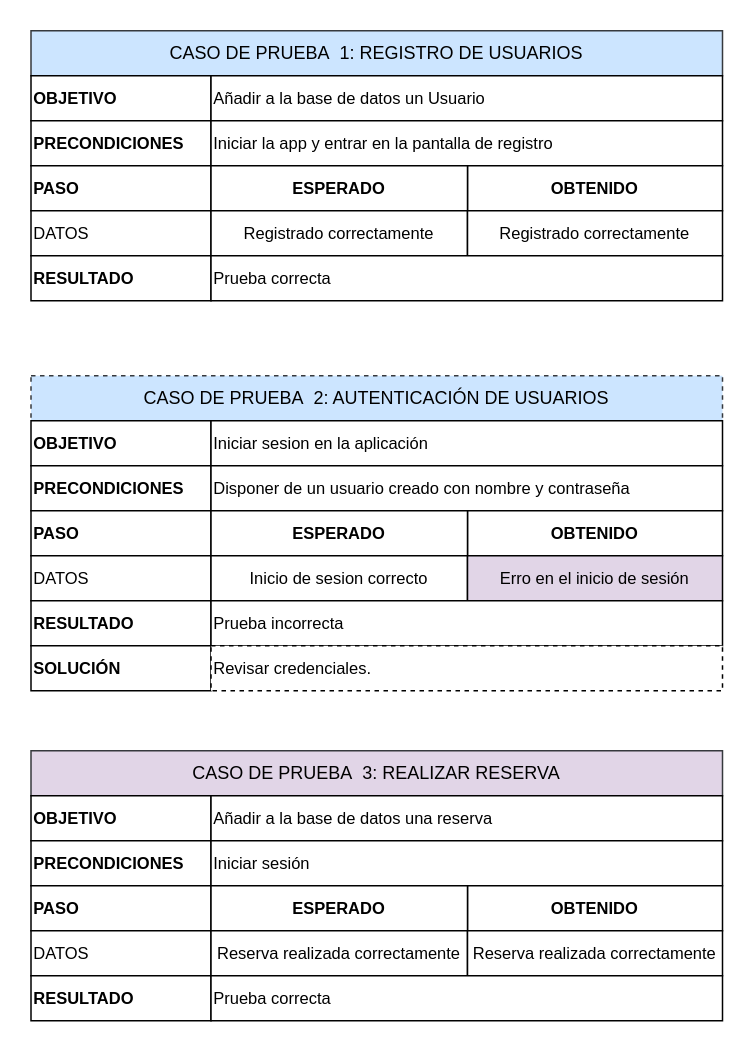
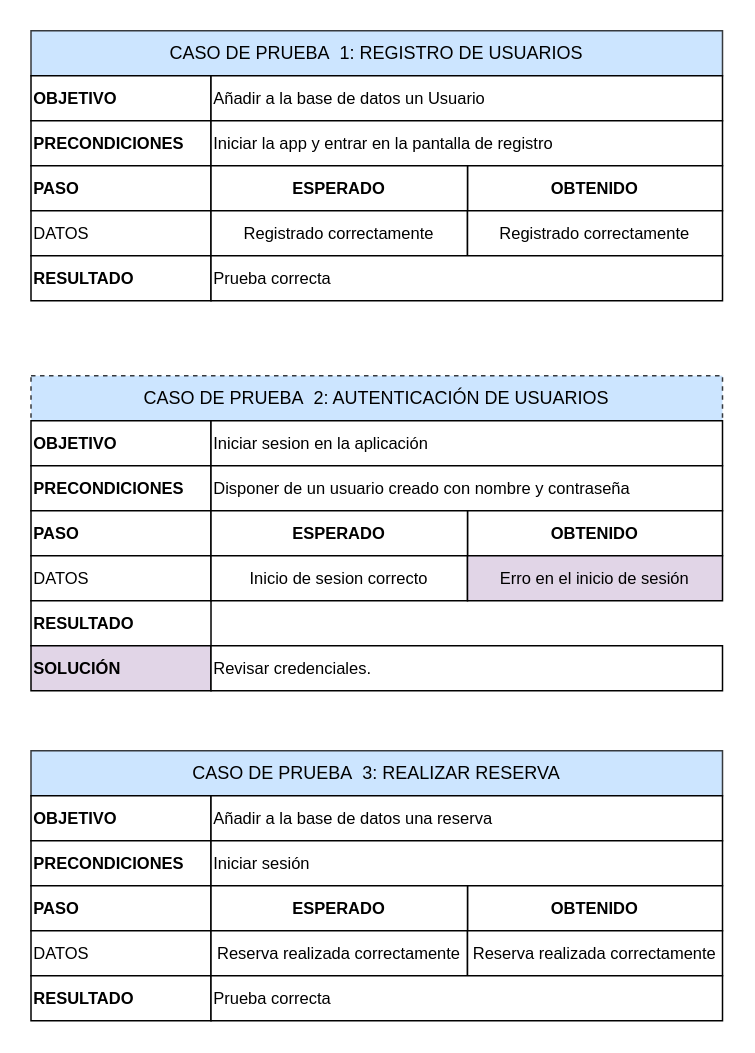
  <mxCell id="0" />
  <mxCell id="1" parent="0" />
  <mxCell id="2" value="CASO DE PRUEBA&amp;nbsp; 1: REGISTRO DE USUARIOS" style="rounded=0;whiteSpace=wrap;html=1;fillColor=#cce5ff;strokeColor=#36393d;" vertex="1" parent="1"><mxGeometry x="20" y="20" width="461" height="30" as="geometry" /></mxCell>
  <mxCell id="3" value="&lt;font style=&quot;font-size: 11px;&quot;&gt;&lt;b&gt;OBJETIVO&lt;/b&gt;&lt;/font&gt;" style="rounded=0;whiteSpace=wrap;html=1;align=left;" vertex="1" parent="1"><mxGeometry x="20" y="50" width="120" height="30" as="geometry" /></mxCell>
  <mxCell id="4" value="&lt;font style=&quot;font-size: 11px;&quot;&gt;Añadir a la base de datos un Usuario&lt;/font&gt;" style="rounded=0;whiteSpace=wrap;html=1;align=left;" vertex="1" parent="1"><mxGeometry x="140" y="50" width="341" height="30" as="geometry" /></mxCell>
  <mxCell id="5" value="&lt;font style=&quot;font-size: 11px;&quot;&gt;&lt;b&gt;PRECONDICIONES&lt;/b&gt;&lt;/font&gt;" style="rounded=0;whiteSpace=wrap;html=1;align=left;" vertex="1" parent="1"><mxGeometry x="20" y="80" width="120" height="30" as="geometry" /></mxCell>
  <mxCell id="6" value="&lt;span style=&quot;font-size: 11px;&quot;&gt;Iniciar la app y entrar en la pantalla de registro&lt;/span&gt;" style="rounded=0;whiteSpace=wrap;html=1;align=left;" vertex="1" parent="1"><mxGeometry x="140" y="80" width="341" height="30" as="geometry" /></mxCell>
  <mxCell id="7" value="&lt;font style=&quot;font-size: 11px;&quot;&gt;&lt;b&gt;PASO&lt;/b&gt;&lt;/font&gt;" style="rounded=0;whiteSpace=wrap;html=1;align=left;" vertex="1" parent="1"><mxGeometry x="20" y="110" width="120" height="30" as="geometry" /></mxCell>
  <mxCell id="8" value="&lt;span style=&quot;font-size: 11px;&quot;&gt;DATOS&lt;/span&gt;" style="rounded=0;whiteSpace=wrap;html=1;align=left;" vertex="1" parent="1"><mxGeometry x="20" y="140" width="120" height="30" as="geometry" /></mxCell>
  <mxCell id="9" value="&lt;span style=&quot;font-size: 11px;&quot;&gt;&lt;b&gt;RESULTADO&lt;/b&gt;&lt;/span&gt;" style="rounded=0;whiteSpace=wrap;html=1;align=left;" vertex="1" parent="1"><mxGeometry x="20" y="170" width="120" height="30" as="geometry" /></mxCell>
  <mxCell id="10" value="&lt;span style=&quot;font-size: 11px;&quot;&gt;&lt;b&gt;OBTENIDO&lt;/b&gt;&lt;/span&gt;" style="rounded=0;whiteSpace=wrap;html=1;" vertex="1" parent="1"><mxGeometry x="311" y="110" width="170" height="30" as="geometry" /></mxCell>
  <mxCell id="11" value="&lt;span style=&quot;font-size: 11px;&quot;&gt;&lt;b&gt;ESPERADO&lt;/b&gt;&lt;/span&gt;" style="rounded=0;whiteSpace=wrap;html=1;" vertex="1" parent="1"><mxGeometry x="140" y="110" width="171" height="30" as="geometry" /></mxCell>
  <mxCell id="12" value="&lt;span style=&quot;font-size: 11px;&quot;&gt;Registrado correctamente&lt;/span&gt;" style="rounded=0;whiteSpace=wrap;html=1;" vertex="1" parent="1"><mxGeometry x="140" y="140" width="171" height="30" as="geometry" /></mxCell>
  <mxCell id="13" value="&lt;span style=&quot;font-size: 11px;&quot;&gt;Registrado correctamente&lt;/span&gt;" style="rounded=0;whiteSpace=wrap;html=1;" vertex="1" parent="1"><mxGeometry x="311" y="140" width="170" height="30" as="geometry" /></mxCell>
  <mxCell id="14" value="&lt;span style=&quot;font-size: 11px;&quot;&gt;Prueba correcta&lt;/span&gt;" style="rounded=0;whiteSpace=wrap;html=1;align=left;" vertex="1" parent="1"><mxGeometry x="140" y="170" width="341" height="30" as="geometry" /></mxCell>
  <mxCell id="15" value="CASO DE PRUEBA&amp;nbsp; 2: AUTENTICACIÓN DE USUARIOS" style="rounded=0;whiteSpace=wrap;html=1;fillColor=#cce5ff;strokeColor=#36393d;dashed=1;" vertex="1" parent="1"><mxGeometry x="20" y="250" width="461" height="30" as="geometry" /></mxCell>
  <mxCell id="16" value="&lt;font style=&quot;font-size: 11px;&quot;&gt;&lt;b&gt;OBJETIVO&lt;/b&gt;&lt;/font&gt;" style="rounded=0;whiteSpace=wrap;html=1;align=left;" vertex="1" parent="1"><mxGeometry x="20" y="280" width="120" height="30" as="geometry" /></mxCell>
  <mxCell id="17" value="&lt;span style=&quot;font-size: 11px;&quot;&gt;Iniciar sesion en la aplicación&lt;/span&gt;" style="rounded=0;whiteSpace=wrap;html=1;align=left;" vertex="1" parent="1"><mxGeometry x="140" y="280" width="341" height="30" as="geometry" /></mxCell>
  <mxCell id="18" value="&lt;font style=&quot;font-size: 11px;&quot;&gt;&lt;b&gt;PRECONDICIONES&lt;/b&gt;&lt;/font&gt;" style="rounded=0;whiteSpace=wrap;html=1;align=left;" vertex="1" parent="1"><mxGeometry x="20" y="310" width="120" height="30" as="geometry" /></mxCell>
  <mxCell id="19" value="&lt;span style=&quot;font-size: 11px;&quot;&gt;Disponer de un usuario creado con nombre y contraseña&lt;/span&gt;" style="rounded=0;whiteSpace=wrap;html=1;align=left;" vertex="1" parent="1"><mxGeometry x="140" y="310" width="341" height="30" as="geometry" /></mxCell>
  <mxCell id="20" value="&lt;font style=&quot;font-size: 11px;&quot;&gt;&lt;b&gt;PASO&lt;/b&gt;&lt;/font&gt;" style="rounded=0;whiteSpace=wrap;html=1;align=left;" vertex="1" parent="1"><mxGeometry x="20" y="340" width="120" height="30" as="geometry" /></mxCell>
  <mxCell id="21" value="&lt;span style=&quot;font-size: 11px;&quot;&gt;DATOS&lt;/span&gt;" style="rounded=0;whiteSpace=wrap;html=1;align=left;" vertex="1" parent="1"><mxGeometry x="20" y="370" width="120" height="30" as="geometry" /></mxCell>
  <mxCell id="22" value="&lt;span style=&quot;font-size: 11px;&quot;&gt;&lt;b&gt;RESULTADO&lt;/b&gt;&lt;/span&gt;" style="rounded=0;whiteSpace=wrap;html=1;align=left;" vertex="1" parent="1"><mxGeometry x="20" y="400" width="120" height="30" as="geometry" /></mxCell>
  <mxCell id="23" value="&lt;span style=&quot;font-size: 11px;&quot;&gt;&lt;b&gt;OBTENIDO&lt;/b&gt;&lt;/span&gt;" style="rounded=0;whiteSpace=wrap;html=1;" vertex="1" parent="1"><mxGeometry x="311" y="340" width="170" height="30" as="geometry" /></mxCell>
  <mxCell id="24" value="&lt;span style=&quot;font-size: 11px;&quot;&gt;&lt;b&gt;ESPERADO&lt;/b&gt;&lt;/span&gt;" style="rounded=0;whiteSpace=wrap;html=1;" vertex="1" parent="1"><mxGeometry x="140" y="340" width="171" height="30" as="geometry" /></mxCell>
  <mxCell id="25" value="&lt;span style=&quot;font-size: 11px;&quot;&gt;Inicio de sesion correcto&lt;/span&gt;" style="rounded=0;whiteSpace=wrap;html=1;" vertex="1" parent="1"><mxGeometry x="140" y="370" width="171" height="30" as="geometry" /></mxCell>
  <mxCell id="26" value="&lt;span style=&quot;font-size: 11px;&quot;&gt;Erro en el inicio de sesión&lt;/span&gt;" style="rounded=0;whiteSpace=wrap;html=1;fillColor=#e1d5e7;" vertex="1" parent="1"><mxGeometry x="311" y="370" width="170" height="30" as="geometry" /></mxCell>
- <mxCell id="27" value="&lt;span style=&quot;font-size: 11px;&quot;&gt;Prueba incorrecta&lt;/span&gt;" style="rounded=0;whiteSpace=wrap;html=1;align=left;" vertex="1" parent="1"><mxGeometry x="140" y="400" width="341" height="30" as="geometry" /></mxCell>
- <mxCell id="28" value="&lt;span style=&quot;font-size: 11px;&quot;&gt;&lt;b&gt;SOLUCIÓN&lt;/b&gt;&lt;/span&gt;" style="rounded=0;whiteSpace=wrap;html=1;align=left;" vertex="1" parent="1"><mxGeometry x="20" y="430" width="120" height="30" as="geometry" /></mxCell>
- <mxCell id="29" value="&lt;span style=&quot;font-size: 11px;&quot;&gt;Revisar credenciales.&lt;/span&gt;" style="rounded=0;whiteSpace=wrap;html=1;align=left;dashed=1;" vertex="1" parent="1"><mxGeometry x="140" y="430" width="341" height="30" as="geometry" /></mxCell>
- <mxCell id="30" value="CASO DE PRUEBA&amp;nbsp; 3: REALIZAR RESERVA" style="rounded=0;whiteSpace=wrap;html=1;fillColor=#e1d5e7;strokeColor=#36393d;" vertex="1" parent="1"><mxGeometry x="20" y="500" width="461" height="30" as="geometry" /></mxCell>
+ <mxCell id="28" value="&lt;span style=&quot;font-size: 11px;&quot;&gt;&lt;b&gt;SOLUCIÓN&lt;/b&gt;&lt;/span&gt;" style="rounded=0;whiteSpace=wrap;html=1;align=left;fillColor=#e1d5e7;" vertex="1" parent="1"><mxGeometry x="20" y="430" width="120" height="30" as="geometry" /></mxCell>
+ <mxCell id="29" value="&lt;span style=&quot;font-size: 11px;&quot;&gt;Revisar credenciales.&lt;/span&gt;" style="rounded=0;whiteSpace=wrap;html=1;align=left;" vertex="1" parent="1"><mxGeometry x="140" y="430" width="341" height="30" as="geometry" /></mxCell>
+ <mxCell id="30" value="CASO DE PRUEBA&amp;nbsp; 3: REALIZAR RESERVA" style="rounded=0;whiteSpace=wrap;html=1;fillColor=#cce5ff;strokeColor=#36393d;" vertex="1" parent="1"><mxGeometry x="20" y="500" width="461" height="30" as="geometry" /></mxCell>
  <mxCell id="31" value="&lt;font style=&quot;font-size: 11px;&quot;&gt;&lt;b&gt;OBJETIVO&lt;/b&gt;&lt;/font&gt;" style="rounded=0;whiteSpace=wrap;html=1;align=left;" vertex="1" parent="1"><mxGeometry x="20" y="530" width="120" height="30" as="geometry" /></mxCell>
  <mxCell id="32" value="&lt;span style=&quot;font-size: 11px;&quot;&gt;Añadir a la base de datos una reserva&lt;/span&gt;" style="rounded=0;whiteSpace=wrap;html=1;align=left;" vertex="1" parent="1"><mxGeometry x="140" y="530" width="341" height="30" as="geometry" /></mxCell>
  <mxCell id="33" value="&lt;font style=&quot;font-size: 11px;&quot;&gt;&lt;b&gt;PRECONDICIONES&lt;/b&gt;&lt;/font&gt;" style="rounded=0;whiteSpace=wrap;html=1;align=left;" vertex="1" parent="1"><mxGeometry x="20" y="560" width="120" height="30" as="geometry" /></mxCell>
  <mxCell id="34" value="&lt;span style=&quot;font-size: 11px;&quot;&gt;Iniciar sesión&lt;/span&gt;" style="rounded=0;whiteSpace=wrap;html=1;align=left;" vertex="1" parent="1"><mxGeometry x="140" y="560" width="341" height="30" as="geometry" /></mxCell>
  <mxCell id="35" value="&lt;font style=&quot;font-size: 11px;&quot;&gt;&lt;b&gt;PASO&lt;/b&gt;&lt;/font&gt;" style="rounded=0;whiteSpace=wrap;html=1;align=left;" vertex="1" parent="1"><mxGeometry x="20" y="590" width="120" height="30" as="geometry" /></mxCell>
  <mxCell id="36" value="&lt;span style=&quot;font-size: 11px;&quot;&gt;DATOS&lt;/span&gt;" style="rounded=0;whiteSpace=wrap;html=1;align=left;" vertex="1" parent="1"><mxGeometry x="20" y="620" width="120" height="30" as="geometry" /></mxCell>
  <mxCell id="37" value="&lt;span style=&quot;font-size: 11px;&quot;&gt;&lt;b&gt;RESULTADO&lt;/b&gt;&lt;/span&gt;" style="rounded=0;whiteSpace=wrap;html=1;align=left;" vertex="1" parent="1"><mxGeometry x="20" y="650" width="120" height="30" as="geometry" /></mxCell>
  <mxCell id="38" value="&lt;span style=&quot;font-size: 11px;&quot;&gt;&lt;b&gt;OBTENIDO&lt;/b&gt;&lt;/span&gt;" style="rounded=0;whiteSpace=wrap;html=1;" vertex="1" parent="1"><mxGeometry x="311" y="590" width="170" height="30" as="geometry" /></mxCell>
  <mxCell id="39" value="&lt;span style=&quot;font-size: 11px;&quot;&gt;&lt;b&gt;ESPERADO&lt;/b&gt;&lt;/span&gt;" style="rounded=0;whiteSpace=wrap;html=1;" vertex="1" parent="1"><mxGeometry x="140" y="590" width="171" height="30" as="geometry" /></mxCell>
  <mxCell id="40" value="&lt;span style=&quot;font-size: 11px;&quot;&gt;Reserva realizada correctamente&lt;/span&gt;" style="rounded=0;whiteSpace=wrap;html=1;" vertex="1" parent="1"><mxGeometry x="140" y="620" width="171" height="30" as="geometry" /></mxCell>
  <mxCell id="41" value="&lt;span style=&quot;font-size: 11px;&quot;&gt;Reserva realizada correctamente&lt;/span&gt;" style="rounded=0;whiteSpace=wrap;html=1;" vertex="1" parent="1"><mxGeometry x="311" y="620" width="170" height="30" as="geometry" /></mxCell>
  <mxCell id="42" value="&lt;span style=&quot;font-size: 11px;&quot;&gt;Prueba correcta&lt;/span&gt;" style="rounded=0;whiteSpace=wrap;html=1;align=left;" vertex="1" parent="1"><mxGeometry x="140" y="650" width="341" height="30" as="geometry" /></mxCell>
